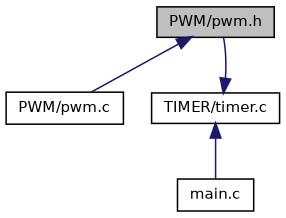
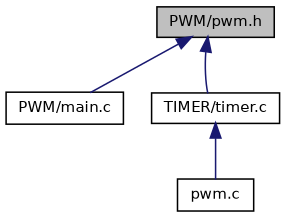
  digraph {
    node [color=black fillcolor=white fontname=Helvetica fontsize=10 shape=record style=filled]
    edge [color=midnightblue dir=back fontname=Helvetica fontsize=10 labelfontname=Helvetica labelfontsize=10 style=solid]
    n1 [fillcolor=grey75 fontcolor=black height=0.2 label="PWM/pwm.h" width=0.4]
-   n2 [height=0.2 label="PWM/pwm.c" width=0.4]
+   n2 [height=0.2 label="PWM/main.c" width=0.4]
    n3 [height=0.2 label="TIMER/timer.c" width=0.4]
-   n4 [height=0.2 label="main.c" width=0.4]
+   n4 [height=0.2 label="pwm.c" width=0.4]
    n1 -> n2
-   n3 -> n1
+   n1 -> n3
    n3 -> n4
  }
